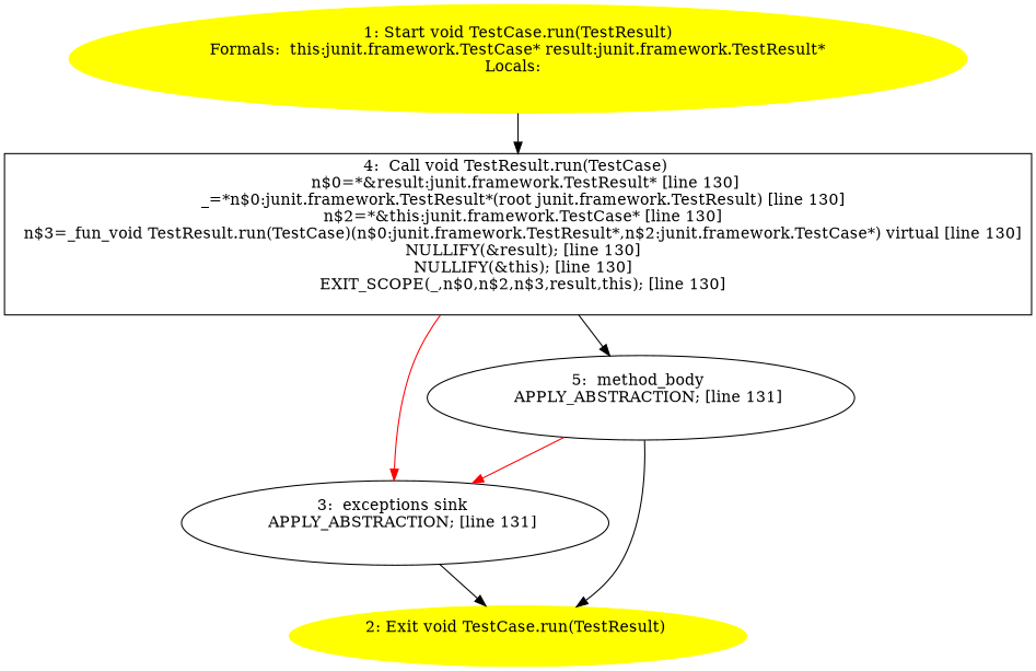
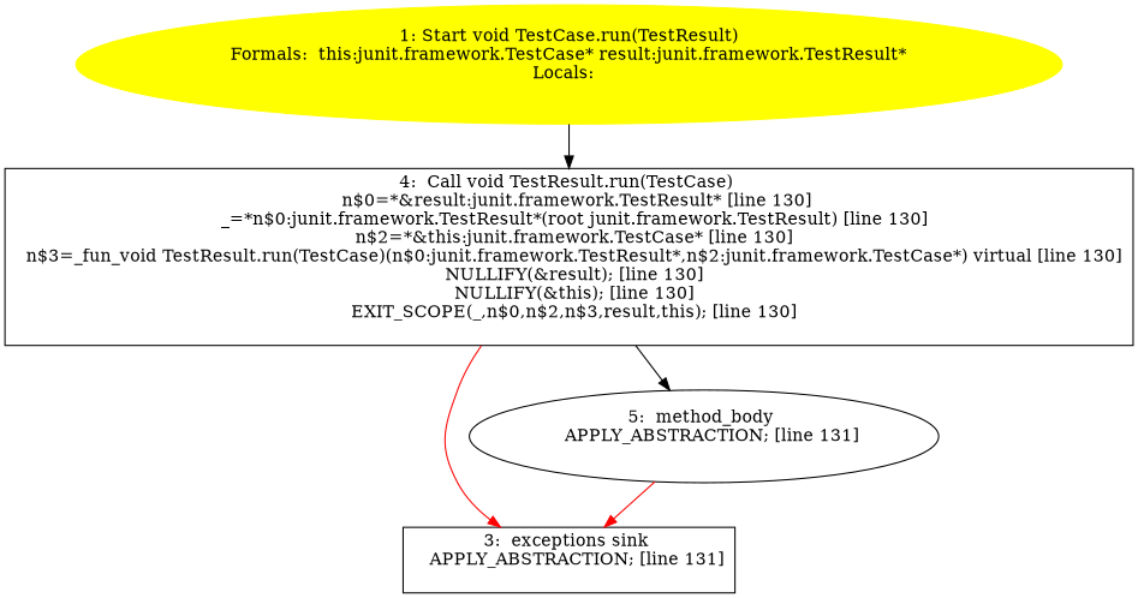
  digraph {
    n1 [color=yellow label="1: Start void TestCase.run(TestResult)\nFormals:  this:junit.framework.TestCase* result:junit.framework.TestResult*\nLocals:  \n  " style=filled]
    n2 [label="4:  Call void TestResult.run(TestCase) \n   n$0=*&result:junit.framework.TestResult* [line 130]\n  _=*n$0:junit.framework.TestResult*(root junit.framework.TestResult) [line 130]\n  n$2=*&this:junit.framework.TestCase* [line 130]\n  n$3=_fun_void TestResult.run(TestCase)(n$0:junit.framework.TestResult*,n$2:junit.framework.TestCase*) virtual [line 130]\n  NULLIFY(&result); [line 130]\n  NULLIFY(&this); [line 130]\n  EXIT_SCOPE(_,n$0,n$2,n$3,result,this); [line 130]\n " shape=box]
-   n3 [label="3:  exceptions sink \n   APPLY_ABSTRACTION; [line 131]\n " shape=ellipse]
+   n3 [label="3:  exceptions sink \n   APPLY_ABSTRACTION; [line 131]\n " shape=box]
    n4 [label="5:  method_body \n   APPLY_ABSTRACTION; [line 131]\n " shape=ellipse]
-   n5 [color=yellow label="2: Exit void TestCase.run(TestResult) \n  " style=filled]
    n1 -> n2
    n2 -> n3 [color=red]
    n2 -> n4
-   n3 -> n5
    n4 -> n3 [color=red]
-   n4 -> n5
  }
